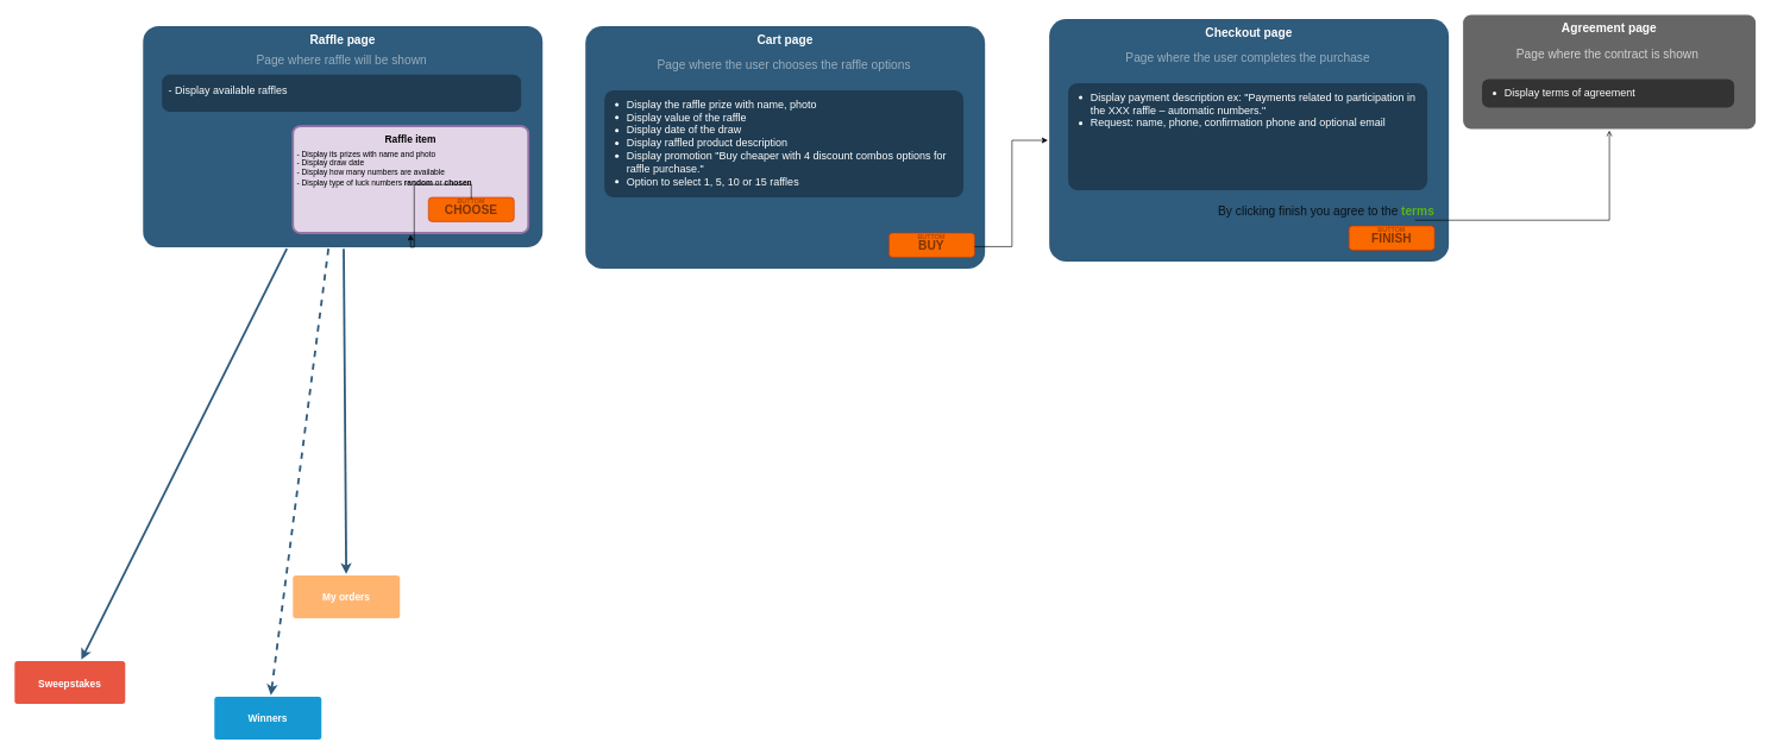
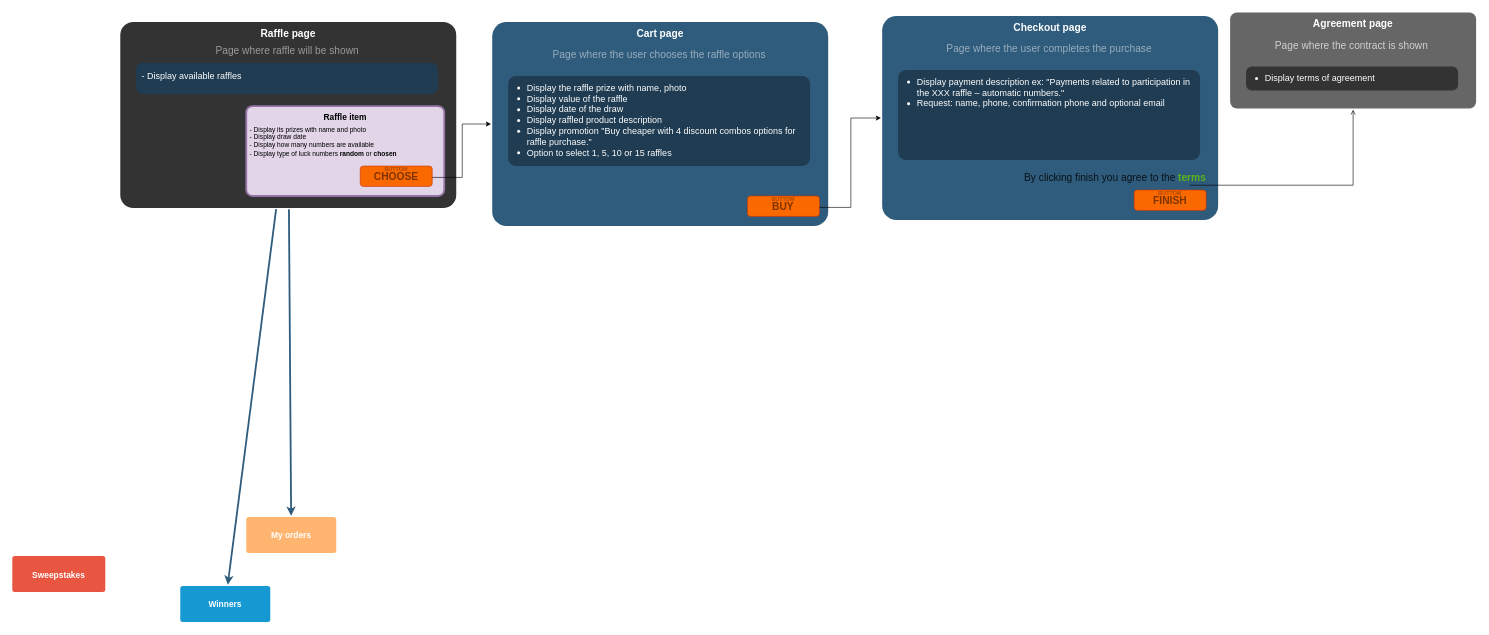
  <mxCell id="0" />
  <mxCell id="1" parent="0" />
- <mxCell id="2" value="" style="edgeStyle=none;rounded=0;jumpStyle=none;html=1;shadow=0;labelBackgroundColor=none;startArrow=none;startFill=0;endArrow=classic;endFill=1;jettySize=auto;orthogonalLoop=1;strokeColor=#2F5B7C;strokeWidth=3;fontFamily=Helvetica;fontSize=16;fontColor=#23445D;spacing=5;dashed=1;" parent="1" source="9" target="5" edge="1"><mxGeometry relative="1" as="geometry" /></mxCell>
- <mxCell id="3" value="" style="edgeStyle=none;rounded=0;jumpStyle=none;html=1;shadow=0;labelBackgroundColor=none;startArrow=none;startFill=0;endArrow=classic;endFill=1;jettySize=auto;orthogonalLoop=1;strokeColor=#2F5B7C;strokeWidth=3;fontFamily=Helvetica;fontSize=16;fontColor=#23445D;spacing=5;" parent="1" source="9" target="4" edge="1"><mxGeometry relative="1" as="geometry" /></mxCell>
+ <mxCell id="2" value="" style="edgeStyle=none;rounded=0;jumpStyle=none;html=1;shadow=0;labelBackgroundColor=none;startArrow=none;startFill=0;endArrow=classic;endFill=1;jettySize=auto;orthogonalLoop=1;strokeColor=#2F5B7C;strokeWidth=3;fontFamily=Helvetica;fontSize=16;fontColor=#23445D;spacing=5;" parent="1" source="9" target="5" edge="1"><mxGeometry relative="1" as="geometry" /></mxCell>
  <mxCell id="4" value="&lt;p style=&quot;line-height: 1.2&quot;&gt;&lt;span&gt;Sweepstakes&lt;/span&gt;&lt;/p&gt;" style="rounded=1;whiteSpace=wrap;html=1;shadow=0;labelBackgroundColor=none;strokeColor=none;strokeWidth=3;fillColor=#e85642;fontFamily=Helvetica;fontSize=14;fontColor=#FFFFFF;align=center;spacing=5;fontStyle=1;arcSize=7;perimeterSpacing=2;verticalAlign=top;" parent="1" vertex="1"><mxGeometry x="20" y="926" width="155" height="60" as="geometry" /></mxCell>
  <mxCell id="5" value="Winners" style="rounded=1;whiteSpace=wrap;html=1;shadow=0;labelBackgroundColor=none;strokeColor=none;strokeWidth=3;fillColor=#1699d3;fontFamily=Helvetica;fontSize=14;fontColor=#FFFFFF;align=center;spacing=5;fontStyle=1;arcSize=7;perimeterSpacing=2;" parent="1" vertex="1"><mxGeometry x="300" y="976" width="150" height="60" as="geometry" /></mxCell>
- <mxCell id="6" value="My orders" style="rounded=1;whiteSpace=wrap;html=1;shadow=0;labelBackgroundColor=none;strokeColor=none;strokeWidth=3;fillColor=#FFB570;fontFamily=Helvetica;fontSize=14;fontColor=#FFFFFF;align=center;spacing=5;fontStyle=1;arcSize=7;perimeterSpacing=2;" parent="1" vertex="1"><mxGeometry x="410" y="806" width="150" height="60" as="geometry" /></mxCell>
+ <mxCell id="6" value="My orders" style="rounded=1;whiteSpace=wrap;html=1;shadow=0;labelBackgroundColor=none;strokeColor=none;strokeWidth=3;fillColor=#FFB570;fontFamily=Helvetica;fontSize=14;fontColor=#FFFFFF;align=center;spacing=5;fontStyle=1;arcSize=7;perimeterSpacing=2;" parent="1" vertex="1"><mxGeometry x="410" y="861" width="150" height="60" as="geometry" /></mxCell>
  <mxCell id="7" value="" style="edgeStyle=none;rounded=0;jumpStyle=none;html=1;shadow=0;labelBackgroundColor=none;startArrow=none;startFill=0;endArrow=classic;endFill=1;jettySize=auto;orthogonalLoop=1;strokeColor=#2F5B7C;strokeWidth=3;fontFamily=Helvetica;fontSize=16;fontColor=#23445D;spacing=5;" parent="1" source="9" target="6" edge="1"><mxGeometry relative="1" as="geometry"><mxPoint x="706.263" y="478" as="sourcePoint" /><mxPoint x="668.003" y="614" as="targetPoint" /></mxGeometry></mxCell>
  <mxCell id="8" value="" style="group" parent="1" vertex="1" connectable="0"><mxGeometry x="200" y="36" width="560" height="310" as="geometry" /></mxCell>
- <mxCell id="9" value="&lt;font style=&quot;font-size: 17px&quot;&gt;Raffle page&lt;br&gt;&lt;br&gt;&lt;/font&gt;" style="rounded=1;whiteSpace=wrap;html=1;shadow=0;labelBackgroundColor=none;strokeColor=none;strokeWidth=3;fillColor=#2F5B7C;fontFamily=Helvetica;fontSize=16;fontColor=#FFFFFF;align=center;fontStyle=1;spacing=5;arcSize=7;perimeterSpacing=2;verticalAlign=top;" parent="8" vertex="1"><mxGeometry width="560" height="310" as="geometry" /></mxCell>
+ <mxCell id="9" value="&lt;font style=&quot;font-size: 17px&quot;&gt;Raffle page&lt;br&gt;&lt;br&gt;&lt;/font&gt;" style="rounded=1;whiteSpace=wrap;html=1;shadow=0;labelBackgroundColor=none;strokeColor=none;strokeWidth=3;fillColor=#333333;fontFamily=Helvetica;fontSize=16;fontColor=#FFFFFF;align=center;fontStyle=1;spacing=5;arcSize=7;perimeterSpacing=2;verticalAlign=top;" parent="8" vertex="1"><mxGeometry width="560" height="310" as="geometry" /></mxCell>
  <mxCell id="10" value="&lt;span style=&quot;font-size: 17px&quot;&gt;Page where raffle will be shown&lt;/span&gt;" style="rounded=1;whiteSpace=wrap;html=1;shadow=0;labelBackgroundColor=none;strokeColor=none;strokeWidth=3;fillColor=none;fontFamily=Helvetica;fontSize=16;fontColor=#FFFFFF;align=center;fontStyle=0;spacing=5;arcSize=7;perimeterSpacing=2;verticalAlign=top;textOpacity=50;" parent="8" vertex="1"><mxGeometry x="10.909" y="27.556" width="534.545" height="57.035" as="geometry" /></mxCell>
  <mxCell id="11" value="&lt;font style=&quot;font-size: 15px ; line-height: 1.2&quot;&gt;- Display available raffles&lt;br style=&quot;font-size: 15px&quot;&gt;&lt;/font&gt;" style="rounded=1;whiteSpace=wrap;html=1;shadow=0;labelBackgroundColor=none;strokeColor=none;strokeWidth=3;fillColor=#1F3C52;fontFamily=Helvetica;fontSize=15;fontColor=#FFFFFF;align=left;fontStyle=0;spacing=9;arcSize=21;perimeterSpacing=2;verticalAlign=top;" parent="8" vertex="1"><mxGeometry x="26.55" y="67.93" width="503.27" height="52.07" as="geometry" /></mxCell>
  <mxCell id="12" value="" style="group" parent="8" vertex="1" connectable="0"><mxGeometry x="210" y="140" width="330" height="150" as="geometry" /></mxCell>
  <mxCell id="13" value="Raffle item" style="rounded=1;whiteSpace=wrap;html=1;shadow=0;labelBackgroundColor=none;strokeColor=#9673a6;strokeWidth=3;fillColor=#e1d5e7;fontFamily=Helvetica;fontSize=14;align=center;spacing=5;fontStyle=1;arcSize=7;perimeterSpacing=2;verticalAlign=top;" parent="12" vertex="1"><mxGeometry width="330" height="150" as="geometry" /></mxCell>
  <mxCell id="14" value="&lt;span style=&quot;font-size: 11px ; font-weight: 400&quot;&gt;- Display its prizes&amp;nbsp;with name and photo&lt;/span&gt;&lt;br style=&quot;font-size: 11px ; font-weight: 400&quot;&gt;&lt;span style=&quot;font-size: 11px ; font-weight: 400&quot;&gt;- Display draw date&lt;/span&gt;&lt;br style=&quot;font-size: 11px ; font-weight: 400&quot;&gt;&lt;span style=&quot;font-size: 11px ; font-weight: 400&quot;&gt;- Display how many numbers are available&lt;/span&gt;&lt;br style=&quot;font-size: 11px ; font-weight: 400&quot;&gt;&lt;span style=&quot;font-size: 11px ; font-weight: 400&quot;&gt;- Display type of luck numbers&amp;nbsp;&lt;/span&gt;&lt;b style=&quot;font-size: 11px&quot;&gt;random&lt;/b&gt;&lt;span style=&quot;font-size: 11px ; font-weight: 400&quot;&gt;&amp;nbsp;or&amp;nbsp;&lt;/span&gt;&lt;b style=&quot;font-size: 11px&quot;&gt;chosen&lt;/b&gt;" style="rounded=1;whiteSpace=wrap;html=1;shadow=0;labelBackgroundColor=none;strokeColor=none;strokeWidth=3;fillColor=none;fontFamily=Helvetica;fontSize=11;fontColor=#000000;align=left;spacing=6;fontStyle=1;arcSize=7;perimeterSpacing=2;verticalAlign=top;" parent="12" vertex="1"><mxGeometry y="22" width="330" height="102" as="geometry" /></mxCell>
  <mxCell id="15" value="" style="group" parent="12" vertex="1" connectable="0"><mxGeometry x="190.0" y="100" width="120" height="36" as="geometry" /></mxCell>
  <mxCell id="16" value="BUTTOM" style="rounded=1;whiteSpace=wrap;html=1;labelBackgroundColor=none;fontSize=9;fontColor=#000000;strokeColor=#C73500;fillColor=#fa6800;verticalAlign=top;spacing=-4;fontStyle=1;textOpacity=30;" parent="15" vertex="1"><mxGeometry width="120" height="34" as="geometry" /></mxCell>
  <mxCell id="17" value="CHOOSE" style="rounded=1;whiteSpace=wrap;html=1;labelBackgroundColor=none;fontSize=17;fontColor=#000000;strokeColor=none;fillColor=none;verticalAlign=middle;spacing=0;fontStyle=1;textOpacity=50;" parent="15" vertex="1"><mxGeometry y="2" width="120" height="34" as="geometry" /></mxCell>
  <mxCell id="18" value="" style="group" parent="1" vertex="1" connectable="0"><mxGeometry x="820" y="36" width="560" height="410" as="geometry" /></mxCell>
  <mxCell id="19" value="&lt;font style=&quot;font-size: 17px&quot;&gt;Cart page&lt;br&gt;&lt;/font&gt;" style="rounded=1;whiteSpace=wrap;html=1;shadow=0;labelBackgroundColor=none;strokeColor=none;strokeWidth=3;fillColor=#2F5B7C;fontFamily=Helvetica;fontSize=16;fontColor=#FFFFFF;align=center;fontStyle=1;spacing=5;arcSize=7;perimeterSpacing=2;verticalAlign=top;" parent="18" vertex="1"><mxGeometry width="560" height="340" as="geometry" /></mxCell>
  <mxCell id="20" value="&lt;span style=&quot;font-size: 17px&quot;&gt;Page where the user chooses the raffle options&lt;/span&gt;" style="rounded=1;whiteSpace=wrap;html=1;shadow=0;labelBackgroundColor=none;strokeColor=none;strokeWidth=3;fillColor=none;fontFamily=Helvetica;fontSize=16;fontColor=#FFFFFF;align=center;fontStyle=0;spacing=5;arcSize=7;perimeterSpacing=2;verticalAlign=top;textOpacity=50;" parent="18" vertex="1"><mxGeometry x="10.909" y="36.445" width="534.545" height="75.434" as="geometry" /></mxCell>
  <mxCell id="21" value="&lt;ul&gt;&lt;li&gt;&lt;font style=&quot;font-size: 15px ; line-height: 1.2&quot;&gt;Display the raffle prize with name, photo&lt;/font&gt;&lt;/li&gt;&lt;li&gt;&lt;font style=&quot;font-size: 15px ; line-height: 1.2&quot;&gt;Display value of the raffle&lt;/font&gt;&lt;/li&gt;&lt;li&gt;&lt;font style=&quot;font-size: 15px ; line-height: 1.2&quot;&gt;Display date of the draw&lt;/font&gt;&lt;/li&gt;&lt;li&gt;&lt;font style=&quot;font-size: 15px ; line-height: 1.2&quot;&gt;Display raffled product description&lt;/font&gt;&lt;/li&gt;&lt;li&gt;&lt;font style=&quot;font-size: 15px ; line-height: 1.2&quot;&gt;Display promotion &quot;Buy cheaper with 4 discount combos options for raffle purchase.&quot;&lt;/font&gt;&lt;/li&gt;&lt;li&gt;&lt;font style=&quot;font-size: 15px ; line-height: 1.2&quot;&gt;Option to select 1, 5, 10 or 15 raffles&lt;/font&gt;&lt;/li&gt;&lt;/ul&gt;" style="rounded=1;whiteSpace=wrap;html=1;shadow=0;labelBackgroundColor=none;strokeColor=none;strokeWidth=3;fillColor=#1F3C52;fontFamily=Helvetica;fontSize=15;fontColor=#FFFFFF;align=left;fontStyle=0;spacing=-9;arcSize=9;perimeterSpacing=2;verticalAlign=top;" parent="18" vertex="1"><mxGeometry x="26.55" y="89.84" width="503.27" height="150.16" as="geometry" /></mxCell>
  <mxCell id="22" value="" style="group" parent="18" vertex="1" connectable="0"><mxGeometry x="425.45" y="290" width="120" height="36" as="geometry" /></mxCell>
  <mxCell id="23" value="BUTTOM" style="rounded=1;whiteSpace=wrap;html=1;labelBackgroundColor=none;fontSize=9;fontColor=#000000;strokeColor=#C73500;fillColor=#fa6800;verticalAlign=top;spacing=-4;fontStyle=1;textOpacity=30;" parent="22" vertex="1"><mxGeometry width="120" height="34" as="geometry" /></mxCell>
  <mxCell id="24" value="BUY" style="rounded=1;whiteSpace=wrap;html=1;labelBackgroundColor=none;fontSize=17;fontColor=#000000;strokeColor=none;fillColor=none;verticalAlign=middle;spacing=0;fontStyle=1;textOpacity=50;" parent="22" vertex="1"><mxGeometry y="2" width="120" height="34" as="geometry" /></mxCell>
  <mxCell id="25" style="edgeStyle=orthogonalEdgeStyle;rounded=0;orthogonalLoop=1;jettySize=auto;html=1;" parent="1" source="24" target="27" edge="1"><mxGeometry relative="1" as="geometry" /></mxCell>
- <mxCell id="26" style="edgeStyle=orthogonalEdgeStyle;rounded=0;orthogonalLoop=1;jettySize=auto;html=1;" parent="1" source="17" target="13" edge="1"><mxGeometry relative="1" as="geometry" /></mxCell>
+ <mxCell id="26" style="edgeStyle=orthogonalEdgeStyle;rounded=0;orthogonalLoop=1;jettySize=auto;html=1;" parent="1" source="17" target="19" edge="1"><mxGeometry relative="1" as="geometry" /></mxCell>
  <mxCell id="27" value="&lt;font style=&quot;font-size: 17px&quot;&gt;Checkout page&lt;br&gt;&lt;/font&gt;" style="rounded=1;whiteSpace=wrap;html=1;shadow=0;labelBackgroundColor=none;strokeColor=none;strokeWidth=3;fillColor=#2F5B7C;fontFamily=Helvetica;fontSize=16;fontColor=#FFFFFF;align=center;fontStyle=1;spacing=5;arcSize=7;perimeterSpacing=2;verticalAlign=top;" parent="1" vertex="1"><mxGeometry x="1470" y="26" width="560" height="340" as="geometry" /></mxCell>
  <mxCell id="28" value="&lt;span style=&quot;font-size: 17px&quot;&gt;Page where the user completes the purchase&lt;/span&gt;" style="rounded=1;whiteSpace=wrap;html=1;shadow=0;labelBackgroundColor=none;strokeColor=none;strokeWidth=3;fillColor=none;fontFamily=Helvetica;fontSize=16;fontColor=#FFFFFF;align=center;fontStyle=0;spacing=5;arcSize=7;perimeterSpacing=2;verticalAlign=top;textOpacity=50;" parent="1" vertex="1"><mxGeometry x="1480.909" y="62.445" width="534.545" height="75.434" as="geometry" /></mxCell>
  <mxCell id="29" value="&lt;ul&gt;&lt;li&gt;&lt;font style=&quot;font-size: 15px ; line-height: 1.2&quot;&gt;Display payment description ex: &quot;P&lt;/font&gt;ayments related to participation in&amp;nbsp; the XXX raffle – automatic numbers.&quot;&lt;/li&gt;&lt;li&gt;Request: name, phone, confirmation phone and optional email&lt;br&gt;&lt;/li&gt;&lt;/ul&gt;" style="rounded=1;whiteSpace=wrap;html=1;shadow=0;labelBackgroundColor=none;strokeColor=none;strokeWidth=3;fillColor=#1F3C52;fontFamily=Helvetica;fontSize=15;fontColor=#FFFFFF;align=left;fontStyle=0;spacing=-9;arcSize=9;perimeterSpacing=2;verticalAlign=top;" parent="1" vertex="1"><mxGeometry x="1496.55" y="115.84" width="503.27" height="150.16" as="geometry" /></mxCell>
  <mxCell id="30" value="" style="group" parent="1" vertex="1" connectable="0"><mxGeometry x="1890" y="316" width="120" height="36" as="geometry" /></mxCell>
  <mxCell id="31" value="BUTTOM" style="rounded=1;whiteSpace=wrap;html=1;labelBackgroundColor=none;fontSize=9;fontColor=#000000;strokeColor=#C73500;fillColor=#fa6800;verticalAlign=top;spacing=-4;fontStyle=1;textOpacity=30;" parent="30" vertex="1"><mxGeometry width="120" height="34" as="geometry" /></mxCell>
  <mxCell id="32" value="FINISH" style="rounded=1;whiteSpace=wrap;html=1;labelBackgroundColor=none;fontSize=17;fontColor=#000000;strokeColor=none;fillColor=none;verticalAlign=middle;spacing=0;fontStyle=1;textOpacity=50;" parent="30" vertex="1"><mxGeometry y="2" width="120" height="34" as="geometry" /></mxCell>
  <mxCell id="33" value="&lt;span style=&quot;font-size: 17px&quot;&gt;By clicking finish you agree to the&lt;/span&gt;" style="rounded=1;whiteSpace=wrap;html=1;shadow=0;labelBackgroundColor=none;strokeColor=none;strokeWidth=3;fillColor=none;fontFamily=Helvetica;fontSize=16;fontColor=#000000;align=left;fontStyle=0;spacing=5;arcSize=7;perimeterSpacing=2;verticalAlign=top;textOpacity=80;" vertex="1" parent="1"><mxGeometry x="1701.91" y="276" width="269.09" height="40" as="geometry" /></mxCell>
  <mxCell id="34" value="&lt;div style=&quot;&quot;&gt;&lt;b style=&quot;color: rgb(102 , 204 , 0) ; font-size: 17px&quot;&gt;terms&lt;/b&gt;&lt;/div&gt;" style="rounded=1;whiteSpace=wrap;html=1;shadow=0;labelBackgroundColor=none;strokeColor=none;strokeWidth=3;fillColor=none;fontFamily=Helvetica;fontSize=16;fontColor=#000000;align=right;fontStyle=0;spacing=5;arcSize=7;perimeterSpacing=2;verticalAlign=top;textOpacity=80;" vertex="1" parent="1"><mxGeometry x="1950" y="276" width="65.45" height="30" as="geometry" /></mxCell>
  <mxCell id="35" value="" style="group" vertex="1" connectable="0" parent="1"><mxGeometry x="2050" y="20.16" width="410" height="160" as="geometry" /></mxCell>
  <mxCell id="36" value="&lt;font style=&quot;font-size: 17px&quot;&gt;Agreement page&lt;br&gt;&lt;/font&gt;" style="rounded=1;whiteSpace=wrap;html=1;shadow=0;labelBackgroundColor=none;strokeColor=none;strokeWidth=3;fillColor=#666666;fontFamily=Helvetica;fontSize=16;fontColor=#FFFFFF;align=center;fontStyle=1;spacing=5;arcSize=7;perimeterSpacing=2;verticalAlign=top;" vertex="1" parent="35"><mxGeometry width="410" height="160" as="geometry" /></mxCell>
  <mxCell id="37" value="&lt;span style=&quot;font-size: 17px&quot;&gt;Page where the contract is shown&lt;/span&gt;" style="rounded=1;whiteSpace=wrap;html=1;shadow=0;labelBackgroundColor=none;strokeColor=none;strokeWidth=3;fillColor=none;fontFamily=Helvetica;fontSize=16;fontColor=#FFFFFF;align=center;fontStyle=0;spacing=5;arcSize=7;perimeterSpacing=2;verticalAlign=top;textOpacity=70;" vertex="1" parent="35"><mxGeometry x="22.91" y="36.45" width="359.09" height="43.55" as="geometry" /></mxCell>
  <mxCell id="38" value="&lt;ul&gt;&lt;li&gt;&lt;font style=&quot;font-size: 15px ; line-height: 1.2&quot;&gt;Display terms of agreement&lt;/font&gt;&lt;/li&gt;&lt;/ul&gt;" style="rounded=1;whiteSpace=wrap;html=1;shadow=0;labelBackgroundColor=none;strokeColor=none;strokeWidth=3;fillColor=#333333;fontFamily=Helvetica;fontSize=15;fontColor=#FFFFFF;align=left;fontStyle=0;spacing=-9;arcSize=24;perimeterSpacing=2;verticalAlign=top;" vertex="1" parent="35"><mxGeometry x="26.55" y="89.84" width="353.45" height="40.16" as="geometry" /></mxCell>
  <mxCell id="39" style="edgeStyle=orthogonalEdgeStyle;rounded=0;orthogonalLoop=1;jettySize=auto;html=1;exitX=0.5;exitY=1;exitDx=0;exitDy=0;fontColor=#66CC00;endArrow=open;" edge="1" parent="1" source="34" target="36"><mxGeometry relative="1" as="geometry" /></mxCell>
